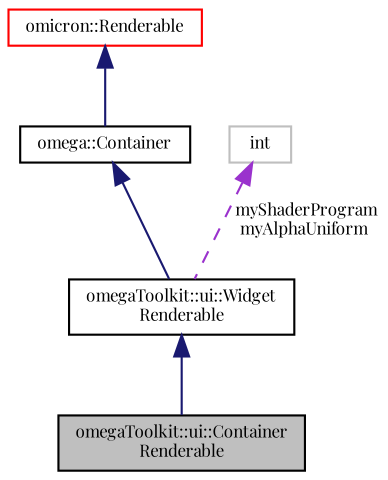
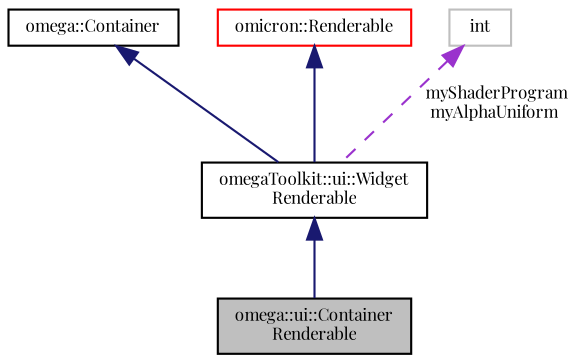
  digraph {
    fontname="Playfair Display"
    node [color=black fontname="Playfair Display" fontsize=8 shape=record]
    edge [color=midnightblue dir=back fontname="Playfair Display" fontsize=8 labelfontname="FreeSans.ttf" labelfontsize=8 style=solid]
-   n1 [fillcolor=grey75 fontcolor=black height=0.2 label="omegaToolkit::ui::Container\lRenderable" style=filled width=0.4]
+   n1 [fillcolor=grey75 fontcolor=black height=0.2 label="omega::ui::Container\lRenderable" style=filled width=0.4]
    n2 [height=0.2 label="omegaToolkit::ui::Widget\lRenderable" width=0.4]
    n3 [height=0.2 label="omega::Container" width=0.4]
    n4 [color=red height=0.2 label="omicron::Renderable" width=0.4]
    n5 [color=grey75 height=0.2 label=int width=0.4]
    n2 -> n1
    n3 -> n2
-   n4 -> n3
+   n4 -> n2
    n5 -> n2 [color=darkorchid3 label=" myShaderProgram\nmyAlphaUniform" style=dashed]
  }
